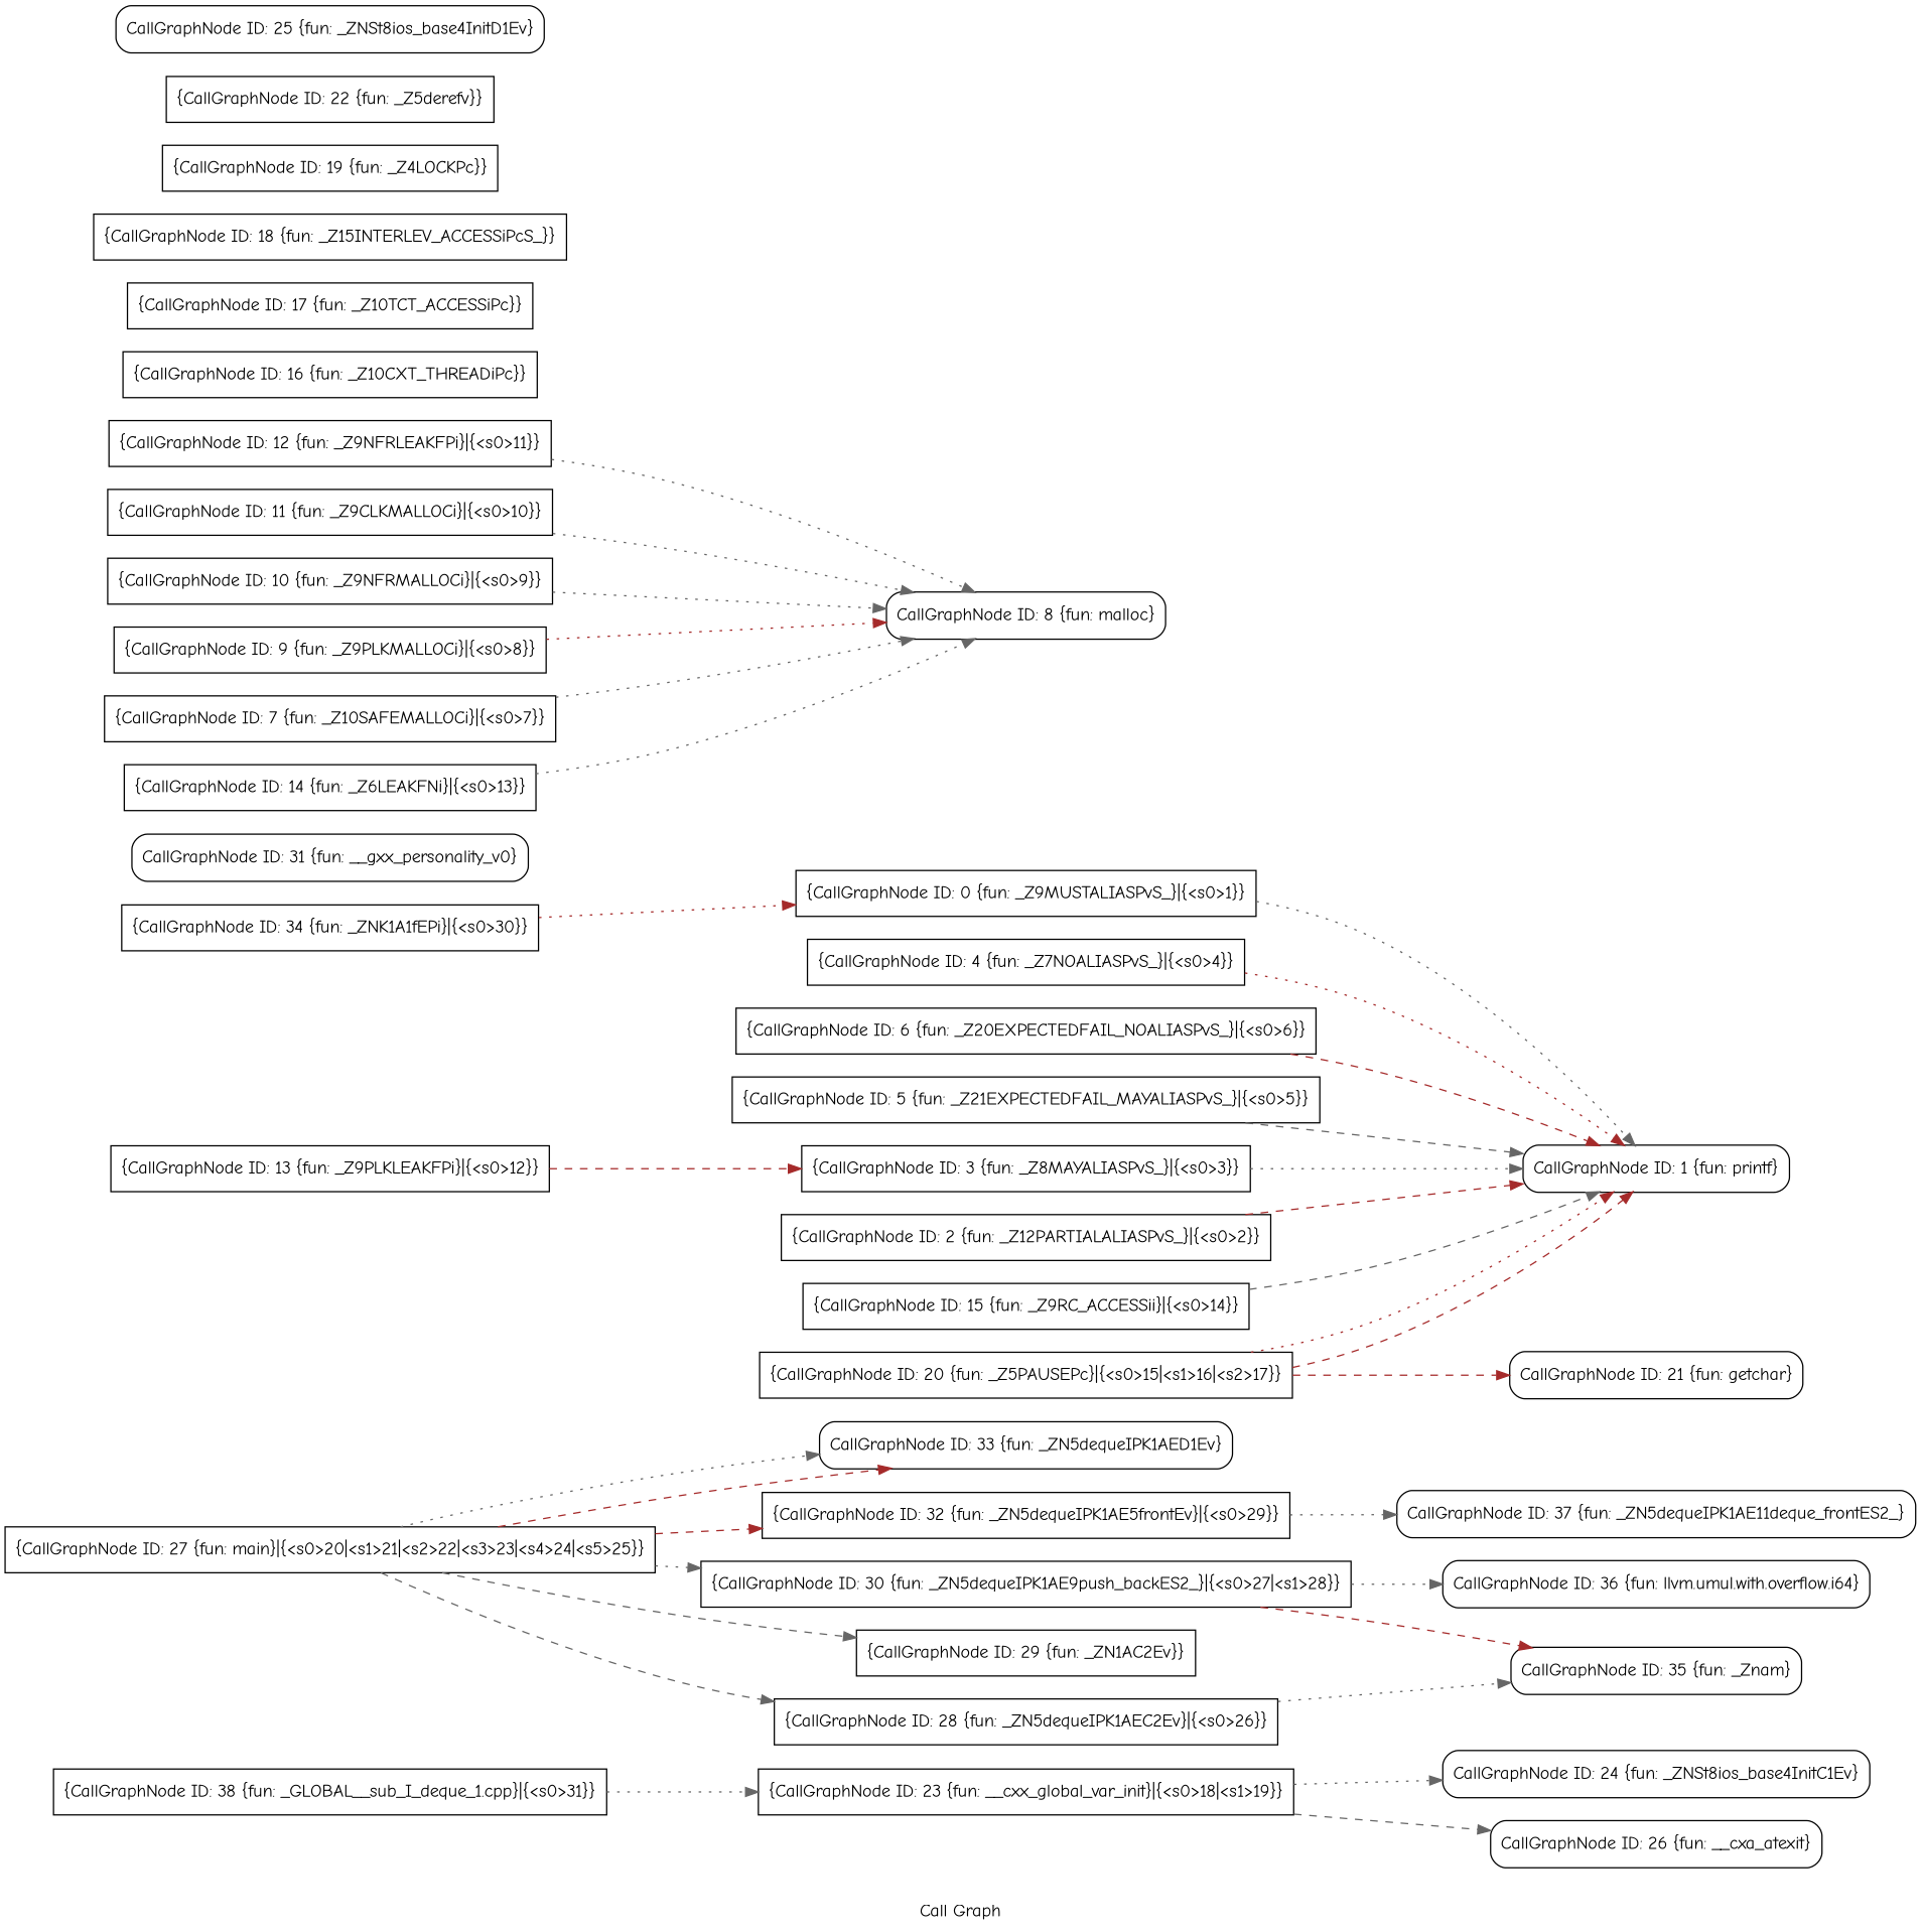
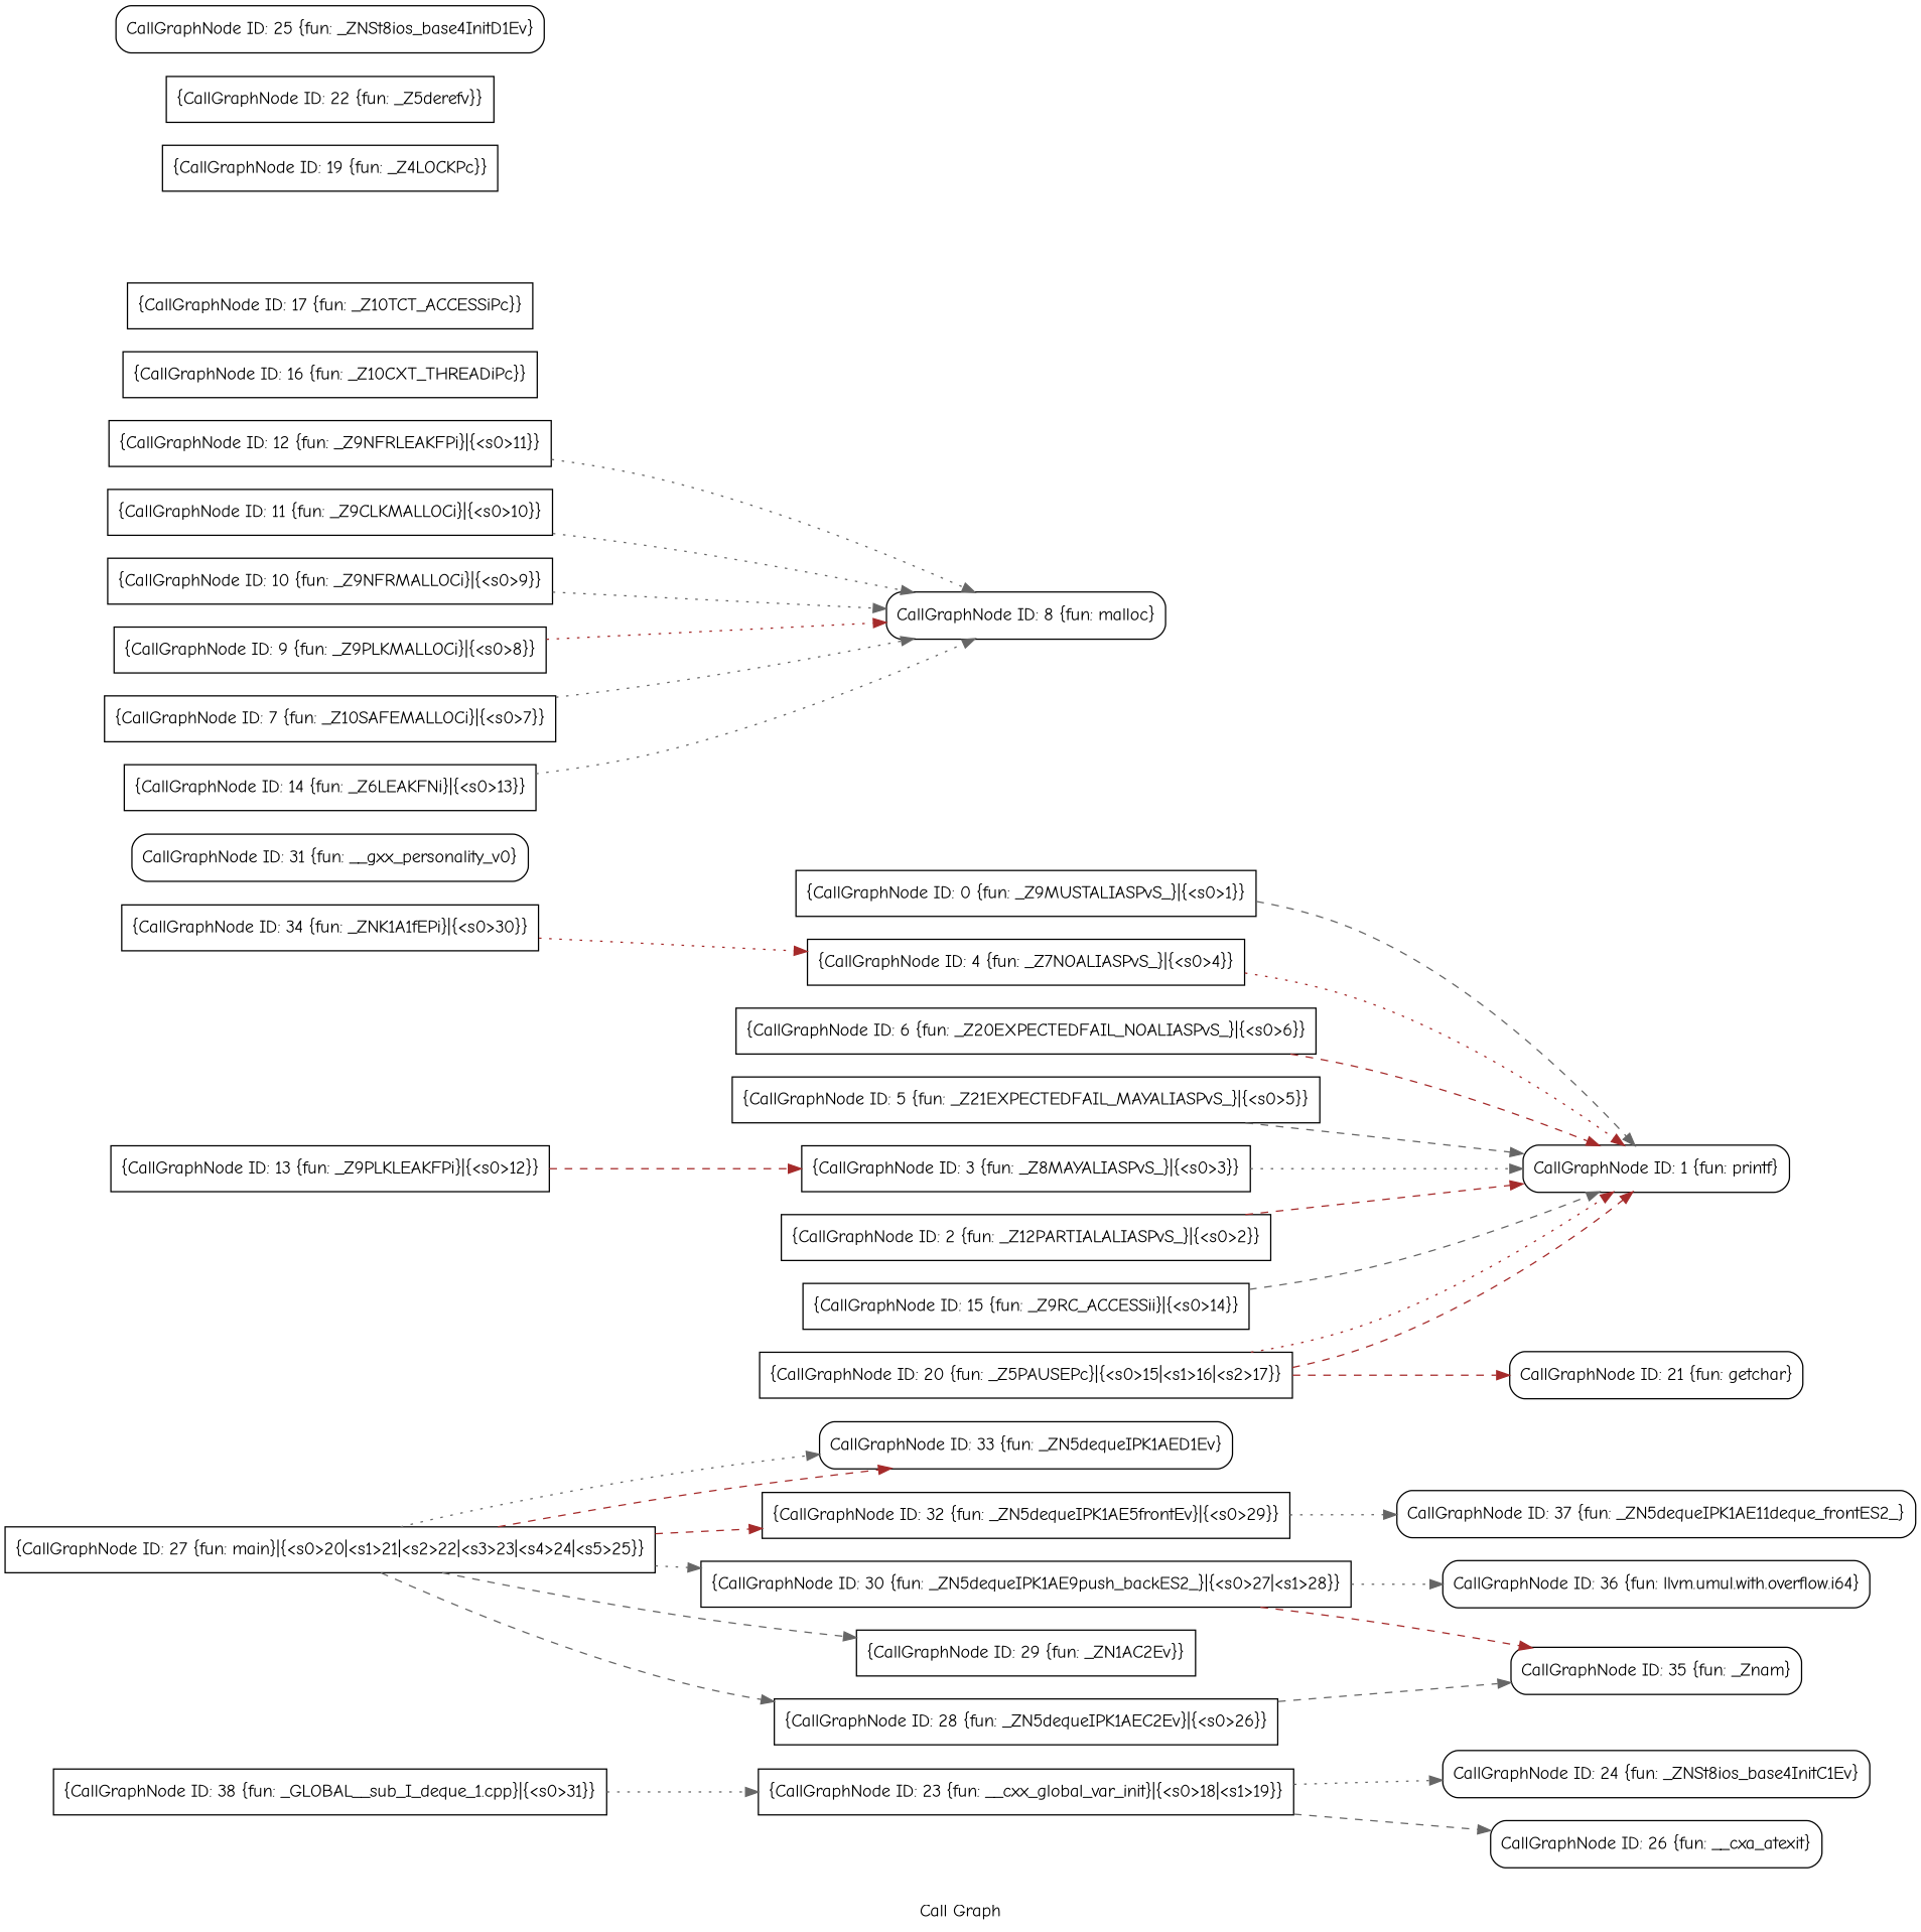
  digraph {
    fontname="Comic Neue"
    label="Call Graph"
    rankdir=LR
    node [fontname="Comic Neue" shape=box]
    edge [color=gray40 fontname="Comic Neue" style=dotted tailport=s0]
    n1 [label="{CallGraphNode ID: 38 \{fun: _GLOBAL__sub_I_deque_1.cpp\}|{<s0>31}}"]
    n2 [label="{CallGraphNode ID: 23 \{fun: __cxx_global_var_init\}|{<s0>18|<s1>19}}"]
    n3 [label="{CallGraphNode ID: 24 \{fun: _ZNSt8ios_base4InitC1Ev\}}" shape=Mrecord]
    n4 [label="{CallGraphNode ID: 26 \{fun: __cxa_atexit\}}" shape=Mrecord]
    n5 [label="{CallGraphNode ID: 37 \{fun: _ZN5dequeIPK1AE11deque_frontES2_\}}" shape=Mrecord]
    n6 [label="{CallGraphNode ID: 36 \{fun: llvm.umul.with.overflow.i64\}}" shape=Mrecord]
    n7 [label="{CallGraphNode ID: 35 \{fun: _Znam\}}" shape=Mrecord]
    n8 [label="{CallGraphNode ID: 34 \{fun: _ZNK1A1fEPi\}|{<s0>30}}"]
    n9 [label="{CallGraphNode ID: 0 \{fun: _Z9MUSTALIASPvS_\}|{<s0>1}}"]
    n10 [label="{CallGraphNode ID: 1 \{fun: printf\}}" shape=Mrecord]
    n11 [label="{CallGraphNode ID: 33 \{fun: _ZN5dequeIPK1AED1Ev\}}" shape=Mrecord]
    n12 [label="{CallGraphNode ID: 32 \{fun: _ZN5dequeIPK1AE5frontEv\}|{<s0>29}}"]
    n13 [label="{CallGraphNode ID: 31 \{fun: __gxx_personality_v0\}}" shape=Mrecord]
    n14 [label="{CallGraphNode ID: 30 \{fun: _ZN5dequeIPK1AE9push_backES2_\}|{<s0>27|<s1>28}}"]
    n15 [label="{CallGraphNode ID: 29 \{fun: _ZN1AC2Ev\}}"]
    n16 [label="{CallGraphNode ID: 12 \{fun: _Z9NFRLEAKFPi\}|{<s0>11}}"]
    n17 [label="{CallGraphNode ID: 8 \{fun: malloc\}}" shape=Mrecord]
    n18 [label="{CallGraphNode ID: 11 \{fun: _Z9CLKMALLOCi\}|{<s0>10}}"]
    n19 [label="{CallGraphNode ID: 10 \{fun: _Z9NFRMALLOCi\}|{<s0>9}}"]
    n20 [label="{CallGraphNode ID: 9 \{fun: _Z9PLKMALLOCi\}|{<s0>8}}"]
    n21 [label="{CallGraphNode ID: 7 \{fun: _Z10SAFEMALLOCi\}|{<s0>7}}"]
    n22 [label="{CallGraphNode ID: 6 \{fun: _Z20EXPECTEDFAIL_NOALIASPvS_\}|{<s0>6}}"]
    n23 [label="{CallGraphNode ID: 5 \{fun: _Z21EXPECTEDFAIL_MAYALIASPvS_\}|{<s0>5}}"]
    n24 [label="{CallGraphNode ID: 4 \{fun: _Z7NOALIASPvS_\}|{<s0>4}}"]
    n25 [label="{CallGraphNode ID: 3 \{fun: _Z8MAYALIASPvS_\}|{<s0>3}}"]
    n26 [label="{CallGraphNode ID: 2 \{fun: _Z12PARTIALALIASPvS_\}|{<s0>2}}"]
    n27 [label="{CallGraphNode ID: 13 \{fun: _Z9PLKLEAKFPi\}|{<s0>12}}"]
    n28 [label="{CallGraphNode ID: 14 \{fun: _Z6LEAKFNi\}|{<s0>13}}"]
    n29 [label="{CallGraphNode ID: 15 \{fun: _Z9RC_ACCESSii\}|{<s0>14}}"]
    n30 [label="{CallGraphNode ID: 16 \{fun: _Z10CXT_THREADiPc\}}"]
    n31 [label="{CallGraphNode ID: 17 \{fun: _Z10TCT_ACCESSiPc\}}"]
-   n32 [label="{CallGraphNode ID: 18 \{fun: _Z15INTERLEV_ACCESSiPcS_\}}"]
    n33 [label="{CallGraphNode ID: 19 \{fun: _Z4LOCKPc\}}"]
    n34 [label="{CallGraphNode ID: 20 \{fun: _Z5PAUSEPc\}|{<s0>15|<s1>16|<s2>17}}"]
    n35 [label="{CallGraphNode ID: 21 \{fun: getchar\}}" shape=Mrecord]
    n36 [label="{CallGraphNode ID: 22 \{fun: _Z5derefv\}}"]
    n37 [label="{CallGraphNode ID: 25 \{fun: _ZNSt8ios_base4InitD1Ev\}}" shape=Mrecord]
    n38 [label="{CallGraphNode ID: 27 \{fun: main\}|{<s0>20|<s1>21|<s2>22|<s3>23|<s4>24|<s5>25}}"]
    n39 [label="{CallGraphNode ID: 28 \{fun: _ZN5dequeIPK1AEC2Ev\}|{<s0>26}}"]
    n1 -> n2
    n2 -> n3
    n2 -> n4 [style=dashed tailport=s1]
-   n8 -> n9 [color=brown]
-   n9 -> n10
+   n8 -> n24 [color=brown]
+   n9 -> n10 [style=dashed]
    n12 -> n5
    n14 -> n6
    n14 -> n7 [color=brown style=dashed tailport=s1]
    n16 -> n17
    n18 -> n17
    n19 -> n17
    n20 -> n17 [color=brown]
    n21 -> n17
    n22 -> n10 [color=brown style=dashed]
    n23 -> n10 [style=dashed]
    n24 -> n10 [color=brown]
    n25 -> n10
    n26 -> n10 [color=brown style=dashed]
    n27 -> n25 [color=brown style=dashed]
    n28 -> n17
    n29 -> n10 [style=dashed]
    n34 -> n10 [color=brown style=dashed]
    n34 -> n10 [color=brown tailport=s1]
    n34 -> n35 [color=brown style=dashed tailport=s2]
    n38 -> n11 [color=brown style=dashed tailport=s4]
    n38 -> n11 [tailport=s5]
    n38 -> n12 [color=brown style=dashed tailport=s3]
    n38 -> n14 [tailport=s2]
    n38 -> n15 [style=dashed tailport=s1]
    n38 -> n39 [style=dashed]
-   n39 -> n7
+   n39 -> n7 [style=dashed]
  }
